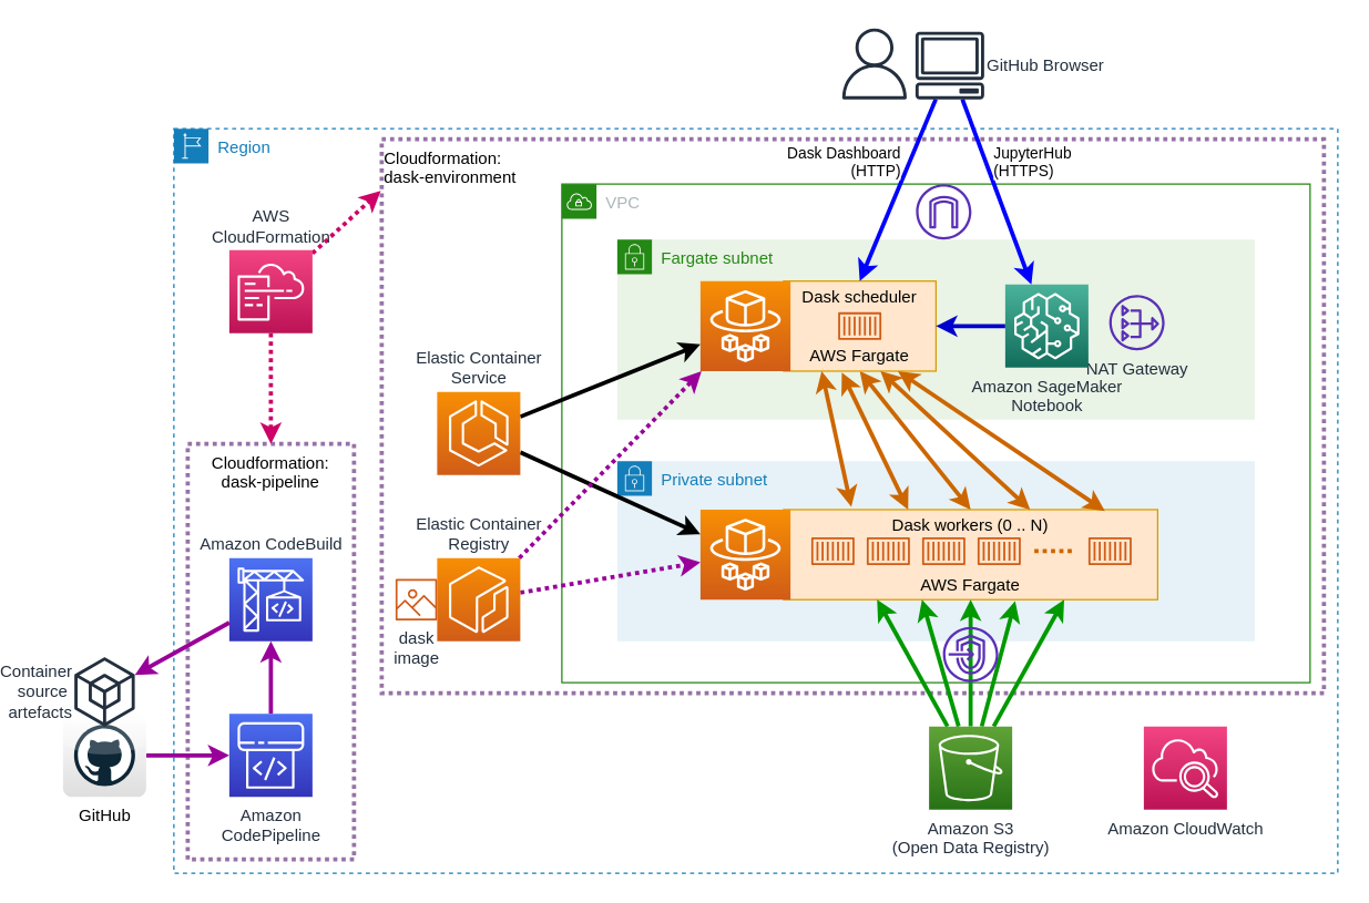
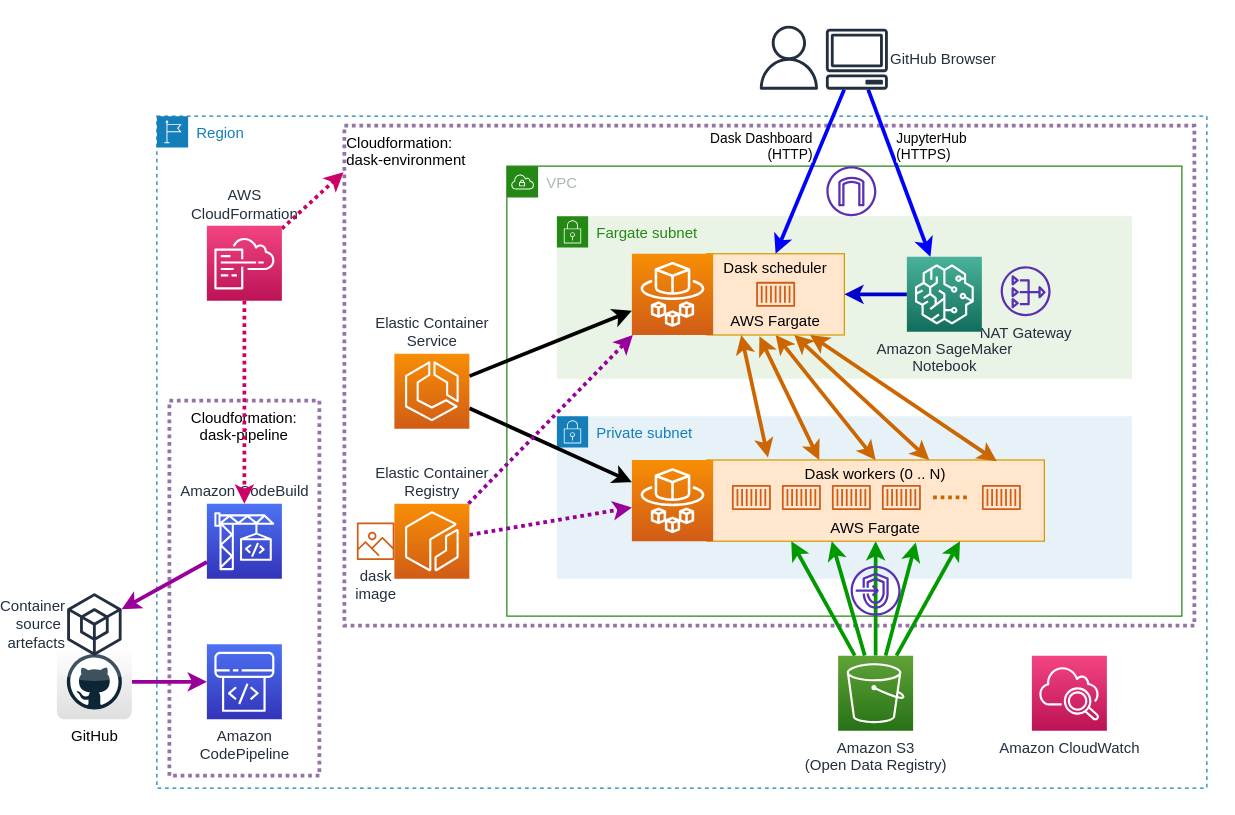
  <mxCell id="0" />
  <mxCell id="1" parent="0" />
  <mxCell id="2" value="Region" style="points=[[0,0],[0.25,0],[0.5,0],[0.75,0],[1,0],[1,0.25],[1,0.5],[1,0.75],[1,1],[0.75,1],[0.5,1],[0.25,1],[0,1],[0,0.75],[0,0.5],[0,0.25]];outlineConnect=0;gradientColor=none;html=1;whiteSpace=wrap;fontSize=12;fontStyle=0;shape=mxgraph.aws4.group;grIcon=mxgraph.aws4.group_region;strokeColor=#147EBA;fillColor=none;verticalAlign=top;align=left;spacingLeft=30;fontColor=#147EBA;dashed=1;" vertex="1" parent="1"><mxGeometry x="100" y="92.48" width="840" height="537.52" as="geometry" /></mxCell>
  <mxCell id="3" value="Cloudformation:&lt;br&gt;dask-environment" style="rounded=0;whiteSpace=wrap;html=1;strokeColor=#9673a6;dashed=1;verticalAlign=top;fillColor=none;strokeWidth=3;dashPattern=1 1;align=left;" vertex="1" parent="1"><mxGeometry x="250" y="100" width="680" height="400" as="geometry" /></mxCell>
  <mxCell id="4" value="Cloudformation:&lt;br&gt;dask-pipeline" style="rounded=0;whiteSpace=wrap;html=1;strokeColor=#9673a6;dashed=1;verticalAlign=top;fillColor=none;strokeWidth=3;dashPattern=1 1;" vertex="1" parent="1"><mxGeometry x="110" y="320" width="120" height="300" as="geometry" /></mxCell>
  <mxCell id="5" value="VPC" style="points=[[0,0],[0.25,0],[0.5,0],[0.75,0],[1,0],[1,0.25],[1,0.5],[1,0.75],[1,1],[0.75,1],[0.5,1],[0.25,1],[0,1],[0,0.75],[0,0.5],[0,0.25]];outlineConnect=0;gradientColor=none;html=1;whiteSpace=wrap;fontSize=12;fontStyle=0;shape=mxgraph.aws4.group;grIcon=mxgraph.aws4.group_vpc;strokeColor=#248814;fillColor=none;verticalAlign=top;align=left;spacingLeft=30;fontColor=#AAB7B8;dashed=0;" vertex="1" parent="1"><mxGeometry x="380" y="132.48" width="540" height="360" as="geometry" /></mxCell>
  <mxCell id="6" value="Fargate subnet" style="points=[[0,0],[0.25,0],[0.5,0],[0.75,0],[1,0],[1,0.25],[1,0.5],[1,0.75],[1,1],[0.75,1],[0.5,1],[0.25,1],[0,1],[0,0.75],[0,0.5],[0,0.25]];outlineConnect=0;gradientColor=none;html=1;whiteSpace=wrap;fontSize=12;fontStyle=0;shape=mxgraph.aws4.group;grIcon=mxgraph.aws4.group_security_group;grStroke=0;strokeColor=#248814;fillColor=#E9F3E6;verticalAlign=top;align=left;spacingLeft=30;fontColor=#248814;dashed=0;" vertex="1" parent="1"><mxGeometry x="420" y="172.48" width="460" height="130" as="geometry" /></mxCell>
  <mxCell id="7" value="Private subnet" style="points=[[0,0],[0.25,0],[0.5,0],[0.75,0],[1,0],[1,0.25],[1,0.5],[1,0.75],[1,1],[0.75,1],[0.5,1],[0.25,1],[0,1],[0,0.75],[0,0.5],[0,0.25]];outlineConnect=0;gradientColor=none;html=1;whiteSpace=wrap;fontSize=12;fontStyle=0;shape=mxgraph.aws4.group;grIcon=mxgraph.aws4.group_security_group;grStroke=0;strokeColor=#147EBA;fillColor=#E6F2F8;verticalAlign=top;align=left;spacingLeft=30;fontColor=#147EBA;dashed=0;" vertex="1" parent="1"><mxGeometry x="420" y="332.48" width="460" height="130" as="geometry" /></mxCell>
  <mxCell id="8" value="Dask workers (0 .. N)&lt;br&gt;&lt;br&gt;&lt;br&gt;&lt;font style=&quot;font-size: 12px&quot;&gt;AWS Fargate&lt;/font&gt;" style="rounded=0;whiteSpace=wrap;html=1;strokeColor=#d79b00;fillColor=#ffe6cc;" vertex="1" parent="1"><mxGeometry x="540" y="367.48" width="270" height="65" as="geometry" /></mxCell>
  <mxCell id="9" value="" style="outlineConnect=0;fontColor=#232F3E;gradientColor=#F78E04;gradientDirection=north;fillColor=#D05C17;strokeColor=#ffffff;dashed=0;verticalLabelPosition=bottom;verticalAlign=top;align=center;html=1;fontSize=12;fontStyle=0;aspect=fixed;shape=mxgraph.aws4.resourceIcon;resIcon=mxgraph.aws4.fargate;" vertex="1" parent="1"><mxGeometry x="480" y="367.48" width="65" height="65" as="geometry" /></mxCell>
  <mxCell id="10" value="" style="outlineConnect=0;fontColor=#232F3E;gradientColor=none;fillColor=#D05C17;strokeColor=none;dashed=0;verticalLabelPosition=bottom;verticalAlign=top;align=center;html=1;fontSize=12;fontStyle=0;aspect=fixed;pointerEvents=1;shape=mxgraph.aws4.container_1;" vertex="1" parent="1"><mxGeometry x="560" y="387.48" width="31.2" height="20" as="geometry" /></mxCell>
  <mxCell id="11" value="" style="outlineConnect=0;fontColor=#232F3E;gradientColor=none;fillColor=#D05C17;strokeColor=none;dashed=0;verticalLabelPosition=bottom;verticalAlign=top;align=center;html=1;fontSize=12;fontStyle=0;aspect=fixed;pointerEvents=1;shape=mxgraph.aws4.container_1;" vertex="1" parent="1"><mxGeometry x="600" y="387.48" width="31.2" height="20" as="geometry" /></mxCell>
  <mxCell id="12" value="" style="outlineConnect=0;fontColor=#232F3E;gradientColor=none;fillColor=#D05C17;strokeColor=none;dashed=0;verticalLabelPosition=bottom;verticalAlign=top;align=center;html=1;fontSize=12;fontStyle=0;aspect=fixed;pointerEvents=1;shape=mxgraph.aws4.container_1;" vertex="1" parent="1"><mxGeometry x="640" y="387.48" width="31.2" height="20" as="geometry" /></mxCell>
  <mxCell id="13" style="edgeStyle=none;rounded=0;orthogonalLoop=1;jettySize=auto;html=1;dashed=1;dashPattern=1 1;startArrow=none;startFill=0;strokeWidth=3;endArrow=none;endFill=0;strokeColor=#CC6600;" edge="1" parent="1"><mxGeometry relative="1" as="geometry"><mxPoint x="721" y="397.48" as="sourcePoint" /><mxPoint x="751" y="397.48" as="targetPoint" /></mxGeometry></mxCell>
  <mxCell id="14" value="" style="outlineConnect=0;fontColor=#232F3E;gradientColor=none;fillColor=#D05C17;strokeColor=none;dashed=0;verticalLabelPosition=bottom;verticalAlign=top;align=center;html=1;fontSize=12;fontStyle=0;aspect=fixed;pointerEvents=1;shape=mxgraph.aws4.container_1;" vertex="1" parent="1"><mxGeometry x="680" y="387.48" width="31.2" height="20" as="geometry" /></mxCell>
  <mxCell id="15" value="" style="outlineConnect=0;fontColor=#232F3E;gradientColor=none;fillColor=#D05C17;strokeColor=none;dashed=0;verticalLabelPosition=bottom;verticalAlign=top;align=center;html=1;fontSize=12;fontStyle=0;aspect=fixed;pointerEvents=1;shape=mxgraph.aws4.container_1;" vertex="1" parent="1"><mxGeometry x="760" y="387.48" width="31.2" height="20" as="geometry" /></mxCell>
  <mxCell id="16" style="edgeStyle=none;rounded=0;orthogonalLoop=1;jettySize=auto;html=1;startArrow=classic;startFill=1;strokeWidth=3;entryX=0.5;entryY=0;entryDx=0;entryDy=0;strokeColor=#CC6600;exitX=0.5;exitY=1;exitDx=0;exitDy=0;" edge="1" parent="1" source="17" target="8"><mxGeometry relative="1" as="geometry"><mxPoint x="610" y="367.48" as="targetPoint" /></mxGeometry></mxCell>
  <mxCell id="17" value="Dask scheduler&lt;br&gt;&lt;br&gt;&lt;br&gt;&lt;span&gt;&lt;font style=&quot;font-size: 12px&quot;&gt;AWS Fargate&lt;/font&gt;&lt;/span&gt;" style="rounded=0;whiteSpace=wrap;html=1;strokeColor=#d79b00;fillColor=#ffe6cc;fontStyle=0" vertex="1" parent="1"><mxGeometry x="540" y="202.48" width="110" height="65" as="geometry" /></mxCell>
  <mxCell id="18" value="" style="outlineConnect=0;fontColor=#232F3E;gradientColor=#F78E04;gradientDirection=north;fillColor=#D05C17;strokeColor=#ffffff;dashed=0;verticalLabelPosition=bottom;verticalAlign=top;align=center;html=1;fontSize=12;fontStyle=0;aspect=fixed;shape=mxgraph.aws4.resourceIcon;resIcon=mxgraph.aws4.fargate;" vertex="1" parent="1"><mxGeometry x="480" y="202.48" width="65" height="65" as="geometry" /></mxCell>
  <mxCell id="19" value="" style="outlineConnect=0;fontColor=#232F3E;gradientColor=none;fillColor=#D05C17;strokeColor=none;dashed=0;verticalLabelPosition=bottom;verticalAlign=top;align=center;html=1;fontSize=12;fontStyle=0;aspect=fixed;pointerEvents=1;shape=mxgraph.aws4.container_1;" vertex="1" parent="1"><mxGeometry x="579.4" y="224.98" width="31.2" height="20" as="geometry" /></mxCell>
  <mxCell id="20" value="NAT Gateway" style="outlineConnect=0;fontColor=#232F3E;gradientColor=none;fillColor=#5A30B5;strokeColor=none;dashed=0;verticalLabelPosition=bottom;verticalAlign=top;align=center;html=1;fontSize=12;fontStyle=0;aspect=fixed;pointerEvents=1;shape=mxgraph.aws4.nat_gateway;" vertex="1" parent="1"><mxGeometry x="775" y="212.48" width="40" height="40" as="geometry" /></mxCell>
  <mxCell id="21" style="rounded=0;orthogonalLoop=1;jettySize=auto;html=1;strokeWidth=3;" edge="1" parent="1" source="23" target="18"><mxGeometry relative="1" as="geometry" /></mxCell>
  <mxCell id="22" style="edgeStyle=none;rounded=0;orthogonalLoop=1;jettySize=auto;html=1;strokeWidth=3;" edge="1" parent="1" source="23" target="9"><mxGeometry relative="1" as="geometry" /></mxCell>
  <mxCell id="23" value="Elastic Container&lt;br&gt;Service" style="outlineConnect=0;fontColor=#232F3E;gradientColor=#F78E04;gradientDirection=north;fillColor=#D05C17;strokeColor=#ffffff;dashed=0;verticalLabelPosition=top;verticalAlign=bottom;align=center;html=1;fontSize=12;fontStyle=0;aspect=fixed;shape=mxgraph.aws4.resourceIcon;resIcon=mxgraph.aws4.ecs;labelPosition=center;" vertex="1" parent="1"><mxGeometry x="290" y="282.48" width="60" height="60" as="geometry" /></mxCell>
  <mxCell id="24" style="edgeStyle=none;rounded=0;orthogonalLoop=1;jettySize=auto;html=1;startArrow=none;startFill=0;strokeColor=#990099;strokeWidth=3;dashed=1;dashPattern=1 1;" edge="1" parent="1" source="26" target="18"><mxGeometry relative="1" as="geometry" /></mxCell>
  <mxCell id="25" style="edgeStyle=none;rounded=0;orthogonalLoop=1;jettySize=auto;html=1;startArrow=none;startFill=0;strokeColor=#990099;strokeWidth=3;dashed=1;dashPattern=1 1;" edge="1" parent="1" source="26" target="9"><mxGeometry relative="1" as="geometry" /></mxCell>
  <mxCell id="26" value="Elastic Container&lt;br&gt;Registry" style="outlineConnect=0;fontColor=#232F3E;gradientColor=#F78E04;gradientDirection=north;fillColor=#D05C17;strokeColor=#ffffff;dashed=0;verticalLabelPosition=top;verticalAlign=bottom;align=center;html=1;fontSize=12;fontStyle=0;aspect=fixed;shape=mxgraph.aws4.resourceIcon;resIcon=mxgraph.aws4.ecr;labelPosition=center;" vertex="1" parent="1"><mxGeometry x="290" y="402.48" width="60" height="60" as="geometry" /></mxCell>
  <mxCell id="27" value="" style="outlineConnect=0;fontColor=#232F3E;gradientColor=none;fillColor=#5A30B5;strokeColor=none;dashed=0;verticalLabelPosition=middle;verticalAlign=middle;align=left;html=1;fontSize=12;fontStyle=0;aspect=fixed;pointerEvents=1;shape=mxgraph.aws4.internet_gateway;labelPosition=right;" vertex="1" parent="1"><mxGeometry x="635.6" y="132.48" width="40" height="40" as="geometry" /></mxCell>
  <mxCell id="28" style="edgeStyle=none;rounded=0;orthogonalLoop=1;jettySize=auto;html=1;entryX=1;entryY=0.5;entryDx=0;entryDy=0;strokeWidth=3;strokeColor=#0000CC;" edge="1" parent="1" source="29" target="17"><mxGeometry relative="1" as="geometry" /></mxCell>
  <mxCell id="29" value="Amazon SageMaker&lt;br&gt;Notebook" style="outlineConnect=0;fontColor=#232F3E;gradientColor=#4AB29A;gradientDirection=north;fillColor=#116D5B;strokeColor=#ffffff;dashed=0;verticalLabelPosition=bottom;verticalAlign=top;align=center;html=1;fontSize=12;fontStyle=0;aspect=fixed;shape=mxgraph.aws4.resourceIcon;resIcon=mxgraph.aws4.sagemaker;" vertex="1" parent="1"><mxGeometry x="700" y="204.98" width="60" height="60" as="geometry" /></mxCell>
  <mxCell id="30" style="edgeStyle=none;rounded=0;orthogonalLoop=1;jettySize=auto;html=1;entryX=0.5;entryY=1;entryDx=0;entryDy=0;startArrow=none;startFill=0;strokeWidth=3;strokeColor=#009900;" edge="1" parent="1" source="35" target="8"><mxGeometry relative="1" as="geometry" /></mxCell>
  <mxCell id="31" style="edgeStyle=none;rounded=0;orthogonalLoop=1;jettySize=auto;html=1;entryX=0.37;entryY=1;entryDx=0;entryDy=0;entryPerimeter=0;startArrow=none;startFill=0;strokeWidth=3;strokeColor=#009900;" edge="1" parent="1" source="35" target="8"><mxGeometry relative="1" as="geometry" /></mxCell>
  <mxCell id="32" style="edgeStyle=none;rounded=0;orthogonalLoop=1;jettySize=auto;html=1;entryX=0.619;entryY=1.015;entryDx=0;entryDy=0;entryPerimeter=0;startArrow=none;startFill=0;strokeWidth=3;strokeColor=#009900;" edge="1" parent="1" source="35" target="8"><mxGeometry relative="1" as="geometry" /></mxCell>
  <mxCell id="33" style="edgeStyle=none;rounded=0;orthogonalLoop=1;jettySize=auto;html=1;entryX=0.25;entryY=1;entryDx=0;entryDy=0;startArrow=none;startFill=0;strokeColor=#009900;strokeWidth=3;" edge="1" parent="1" source="35" target="8"><mxGeometry relative="1" as="geometry" /></mxCell>
  <mxCell id="34" style="edgeStyle=none;rounded=0;orthogonalLoop=1;jettySize=auto;html=1;entryX=0.75;entryY=1;entryDx=0;entryDy=0;startArrow=none;startFill=0;strokeColor=#009900;strokeWidth=3;" edge="1" parent="1" source="35" target="8"><mxGeometry relative="1" as="geometry" /></mxCell>
  <mxCell id="35" value="Amazon S3&lt;br&gt;(Open Data Registry)" style="outlineConnect=0;fontColor=#232F3E;gradientColor=#60A337;gradientDirection=north;fillColor=#277116;strokeColor=#ffffff;dashed=0;verticalLabelPosition=bottom;verticalAlign=top;align=center;html=1;fontSize=12;fontStyle=0;aspect=fixed;shape=mxgraph.aws4.resourceIcon;resIcon=mxgraph.aws4.s3;" vertex="1" parent="1"><mxGeometry x="645" y="524" width="60" height="60" as="geometry" /></mxCell>
  <mxCell id="36" value="Dask Dashboard&lt;br&gt;(HTTP)" style="edgeStyle=none;rounded=0;orthogonalLoop=1;jettySize=auto;html=1;entryX=0.5;entryY=0;entryDx=0;entryDy=0;startArrow=none;startFill=0;strokeWidth=3;strokeColor=#0000FF;labelPosition=left;verticalLabelPosition=top;align=right;verticalAlign=bottom;spacingTop=0;spacingLeft=0;spacingBottom=5;spacingRight=-4;" edge="1" parent="1" source="38" target="17"><mxGeometry relative="1" as="geometry" /></mxCell>
  <mxCell id="37" value="JupyterHub&lt;br&gt;(HTTPS)" style="edgeStyle=none;rounded=0;orthogonalLoop=1;jettySize=auto;html=1;startArrow=none;startFill=0;strokeWidth=3;strokeColor=#0000FF;labelPosition=right;verticalLabelPosition=top;align=left;verticalAlign=bottom;spacingBottom=6;spacingLeft=-4;" edge="1" parent="1" source="38" target="29"><mxGeometry relative="1" as="geometry" /></mxCell>
  <mxCell id="38" value="GitHub Browser" style="outlineConnect=0;fontColor=#232F3E;gradientColor=none;fillColor=#232F3E;strokeColor=none;dashed=0;verticalLabelPosition=middle;verticalAlign=middle;align=left;html=1;fontSize=12;fontStyle=0;aspect=fixed;pointerEvents=1;shape=mxgraph.aws4.client;labelPosition=right;" vertex="1" parent="1"><mxGeometry x="635" y="22.48" width="50" height="48.72" as="geometry" /></mxCell>
  <mxCell id="39" value="" style="outlineConnect=0;fontColor=#232F3E;gradientColor=none;fillColor=#232F3E;strokeColor=none;dashed=0;verticalLabelPosition=bottom;verticalAlign=top;align=center;html=1;fontSize=12;fontStyle=0;aspect=fixed;pointerEvents=1;shape=mxgraph.aws4.user;" vertex="1" parent="1"><mxGeometry x="580" y="20" width="51.2" height="51.2" as="geometry" /></mxCell>
  <mxCell id="40" style="edgeStyle=none;rounded=0;orthogonalLoop=1;jettySize=auto;html=1;startArrow=classic;startFill=1;strokeWidth=3;entryX=0.333;entryY=0;entryDx=0;entryDy=0;exitX=0.382;exitY=1.015;exitDx=0;exitDy=0;strokeColor=#CC6600;entryPerimeter=0;exitPerimeter=0;" edge="1" parent="1" source="17" target="8"><mxGeometry relative="1" as="geometry"><mxPoint x="624.623" y="277.48" as="sourcePoint" /><mxPoint x="685" y="377.48" as="targetPoint" /></mxGeometry></mxCell>
  <mxCell id="41" style="edgeStyle=none;rounded=0;orthogonalLoop=1;jettySize=auto;html=1;startArrow=classic;startFill=1;strokeWidth=3;entryX=0.659;entryY=0;entryDx=0;entryDy=0;strokeColor=#CC6600;exitX=0.636;exitY=1;exitDx=0;exitDy=0;entryPerimeter=0;exitPerimeter=0;" edge="1" parent="1" source="17" target="8"><mxGeometry relative="1" as="geometry"><mxPoint x="605" y="277.48" as="sourcePoint" /><mxPoint x="617.5" y="377.48" as="targetPoint" /></mxGeometry></mxCell>
- <mxCell id="42" style="edgeStyle=none;rounded=0;orthogonalLoop=1;jettySize=auto;html=1;startArrow=none;startFill=0;strokeColor=#990099;strokeWidth=3;" edge="1" parent="1" source="43" target="45"><mxGeometry relative="1" as="geometry" /></mxCell>
  <mxCell id="43" value="Amazon&lt;br&gt;CodePipeline" style="outlineConnect=0;fontColor=#232F3E;gradientColor=#4D72F3;gradientDirection=north;fillColor=#3334B9;strokeColor=#ffffff;dashed=0;verticalLabelPosition=bottom;verticalAlign=top;align=center;html=1;fontSize=12;fontStyle=0;aspect=fixed;shape=mxgraph.aws4.resourceIcon;resIcon=mxgraph.aws4.codepipeline;labelPosition=center;" vertex="1" parent="1"><mxGeometry x="140" y="514.96" width="60" height="60" as="geometry" /></mxCell>
  <mxCell id="44" style="edgeStyle=none;rounded=0;orthogonalLoop=1;jettySize=auto;html=1;startArrow=none;startFill=0;strokeColor=#990099;strokeWidth=3;" edge="1" parent="1"><mxGeometry relative="1" as="geometry"><mxPoint x="260" y="432.48" as="sourcePoint" /><mxPoint x="260" y="432.48" as="targetPoint" /></mxGeometry></mxCell>
  <mxCell id="45" value="Amazon CodeBuild" style="outlineConnect=0;fontColor=#232F3E;gradientColor=#4D72F3;gradientDirection=north;fillColor=#3334B9;strokeColor=#ffffff;dashed=0;verticalLabelPosition=top;verticalAlign=bottom;align=center;html=1;fontSize=12;fontStyle=0;aspect=fixed;shape=mxgraph.aws4.resourceIcon;resIcon=mxgraph.aws4.codebuild;labelPosition=center;" vertex="1" parent="1"><mxGeometry x="140" y="402.48" width="60" height="60" as="geometry" /></mxCell>
  <mxCell id="46" value="Amazon CloudWatch" style="outlineConnect=0;fontColor=#232F3E;gradientColor=#F34482;gradientDirection=north;fillColor=#BC1356;strokeColor=#ffffff;dashed=0;verticalLabelPosition=bottom;verticalAlign=top;align=center;html=1;fontSize=12;fontStyle=0;aspect=fixed;shape=mxgraph.aws4.resourceIcon;resIcon=mxgraph.aws4.cloudwatch_2;" vertex="1" parent="1"><mxGeometry x="800" y="524" width="60" height="60" as="geometry" /></mxCell>
  <mxCell id="47" style="edgeStyle=none;rounded=0;orthogonalLoop=1;jettySize=auto;html=1;startArrow=none;startFill=0;strokeWidth=3;strokeColor=#990099;" edge="1" parent="1" source="48" target="43"><mxGeometry relative="1" as="geometry"><mxPoint x="170" y="632.48" as="sourcePoint" /></mxGeometry></mxCell>
  <mxCell id="48" value="GitHub" style="dashed=0;outlineConnect=0;html=1;align=center;labelPosition=center;verticalLabelPosition=bottom;verticalAlign=top;shape=mxgraph.webicons.github;gradientColor=#DFDEDE;aspect=fixed;" vertex="1" parent="1"><mxGeometry x="20" y="514.96" width="60" height="60" as="geometry" /></mxCell>
  <mxCell id="49" style="edgeStyle=none;rounded=0;orthogonalLoop=1;jettySize=auto;html=1;startArrow=none;startFill=0;strokeColor=#990099;strokeWidth=3;" edge="1" parent="1"><mxGeometry relative="1" as="geometry"><mxPoint x="260" y="432.48" as="sourcePoint" /><mxPoint x="260" y="432.48" as="targetPoint" /></mxGeometry></mxCell>
  <mxCell id="50" value="Container&lt;br&gt;source&amp;nbsp;&lt;br&gt;artefacts" style="outlineConnect=0;fontColor=#232F3E;gradientColor=none;fillColor=#232F3E;strokeColor=none;dashed=0;verticalLabelPosition=middle;verticalAlign=middle;align=right;html=1;fontSize=12;fontStyle=0;aspect=fixed;pointerEvents=1;shape=mxgraph.aws4.external_sdk;labelPosition=left;" vertex="1" parent="1"><mxGeometry x="28.2" y="474" width="43.59" height="50" as="geometry" /></mxCell>
  <mxCell id="51" style="edgeStyle=none;rounded=0;orthogonalLoop=1;jettySize=auto;html=1;startArrow=classic;startFill=1;strokeWidth=3;entryX=0.181;entryY=-0.031;entryDx=0;entryDy=0;exitX=0.25;exitY=1;exitDx=0;exitDy=0;strokeColor=#CC6600;entryPerimeter=0;" edge="1" parent="1" source="17" target="8"><mxGeometry relative="1" as="geometry"><mxPoint x="605" y="277.48" as="sourcePoint" /><mxPoint x="617.5" y="377.48" as="targetPoint" /></mxGeometry></mxCell>
  <mxCell id="52" style="edgeStyle=none;rounded=0;orthogonalLoop=1;jettySize=auto;html=1;startArrow=classic;startFill=1;strokeWidth=3;entryX=0.859;entryY=0.015;entryDx=0;entryDy=0;strokeColor=#CC6600;entryPerimeter=0;exitX=0.75;exitY=1;exitDx=0;exitDy=0;" edge="1" parent="1" source="17" target="8"><mxGeometry relative="1" as="geometry"><mxPoint x="632.5" y="277.48" as="sourcePoint" /><mxPoint x="752.5" y="377.48" as="targetPoint" /></mxGeometry></mxCell>
  <mxCell id="53" value="dask&lt;br&gt;image" style="outlineConnect=0;fontColor=#232F3E;gradientColor=none;fillColor=#D05C17;strokeColor=none;dashed=0;verticalLabelPosition=bottom;verticalAlign=top;align=center;html=1;fontSize=12;fontStyle=0;aspect=fixed;pointerEvents=1;shape=mxgraph.aws4.container_registry_image;labelPosition=center;" vertex="1" parent="1"><mxGeometry x="260" y="417.48" width="30" height="30" as="geometry" /></mxCell>
  <mxCell id="54" style="edgeStyle=none;rounded=0;orthogonalLoop=1;jettySize=auto;html=1;startArrow=none;startFill=0;strokeColor=#990099;strokeWidth=3;" edge="1" parent="1" source="45" target="50"><mxGeometry relative="1" as="geometry"><mxPoint x="200" y="432.48" as="sourcePoint" /><mxPoint x="230" y="432.48" as="targetPoint" /></mxGeometry></mxCell>
  <mxCell id="55" style="edgeStyle=none;rounded=0;orthogonalLoop=1;jettySize=auto;html=1;entryX=-0.001;entryY=0.093;entryDx=0;entryDy=0;entryPerimeter=0;dashed=1;dashPattern=1 1;startArrow=none;startFill=0;endArrow=classic;endFill=1;strokeWidth=3;strokeColor=#CC0066;" edge="1" parent="1" source="57" target="3"><mxGeometry relative="1" as="geometry" /></mxCell>
- <mxCell id="56" style="edgeStyle=none;rounded=0;orthogonalLoop=1;jettySize=auto;html=1;entryX=0.5;entryY=0;entryDx=0;entryDy=0;dashed=1;dashPattern=1 1;startArrow=none;startFill=0;endArrow=classic;endFill=1;strokeWidth=3;strokeColor=#CC0066;" edge="1" parent="1" source="57" target="4"><mxGeometry relative="1" as="geometry" /></mxCell>
+ <mxCell id="56" style="edgeStyle=none;rounded=0;orthogonalLoop=1;jettySize=auto;html=1;dashed=1;dashPattern=1 1;startArrow=none;startFill=0;endArrow=classic;endFill=1;strokeWidth=3;strokeColor=#CC0066;" edge="1" parent="1" source="57" target="45"><mxGeometry relative="1" as="geometry" /></mxCell>
  <mxCell id="57" value="AWS&lt;br&gt;CloudFormation" style="outlineConnect=0;fontColor=#232F3E;gradientColor=#F34482;gradientDirection=north;fillColor=#BC1356;strokeColor=#ffffff;dashed=0;verticalLabelPosition=top;verticalAlign=bottom;align=center;html=1;fontSize=12;fontStyle=0;aspect=fixed;shape=mxgraph.aws4.resourceIcon;resIcon=mxgraph.aws4.cloudformation;labelPosition=center;" vertex="1" parent="1"><mxGeometry x="140" y="180" width="60" height="60" as="geometry" /></mxCell>
  <mxCell id="58" value="" style="outlineConnect=0;fontColor=#232F3E;gradientColor=none;fillColor=#5A30B5;strokeColor=none;dashed=0;verticalLabelPosition=bottom;verticalAlign=top;align=center;html=1;fontSize=12;fontStyle=0;aspect=fixed;pointerEvents=1;shape=mxgraph.aws4.endpoints;dashPattern=1 1;" vertex="1" parent="1"><mxGeometry x="655" y="452" width="40" height="40" as="geometry" /></mxCell>
